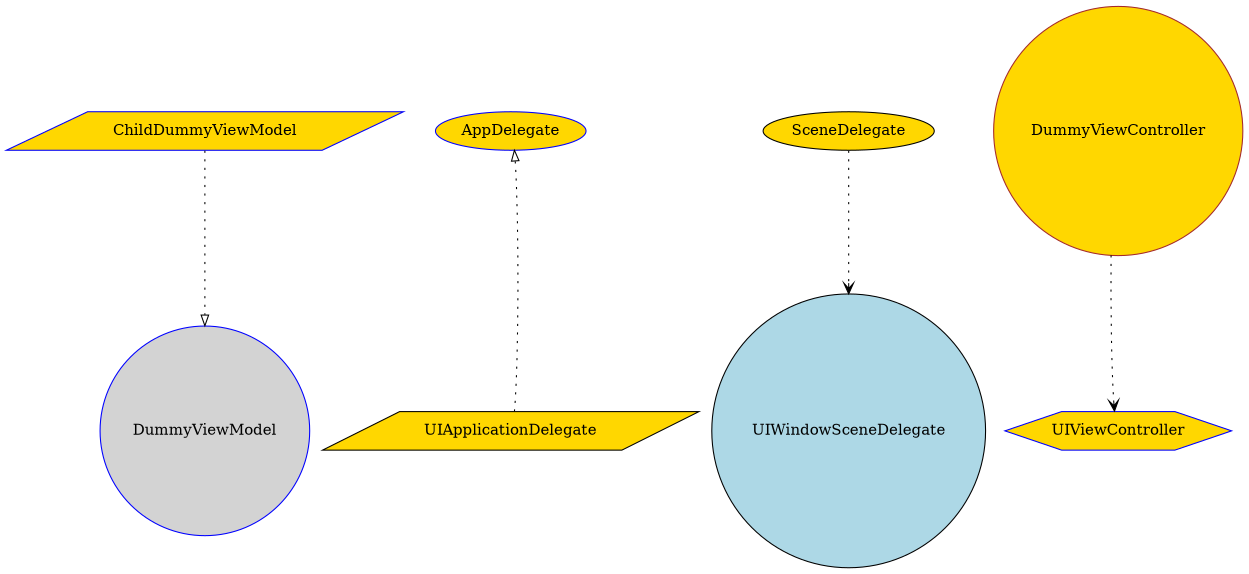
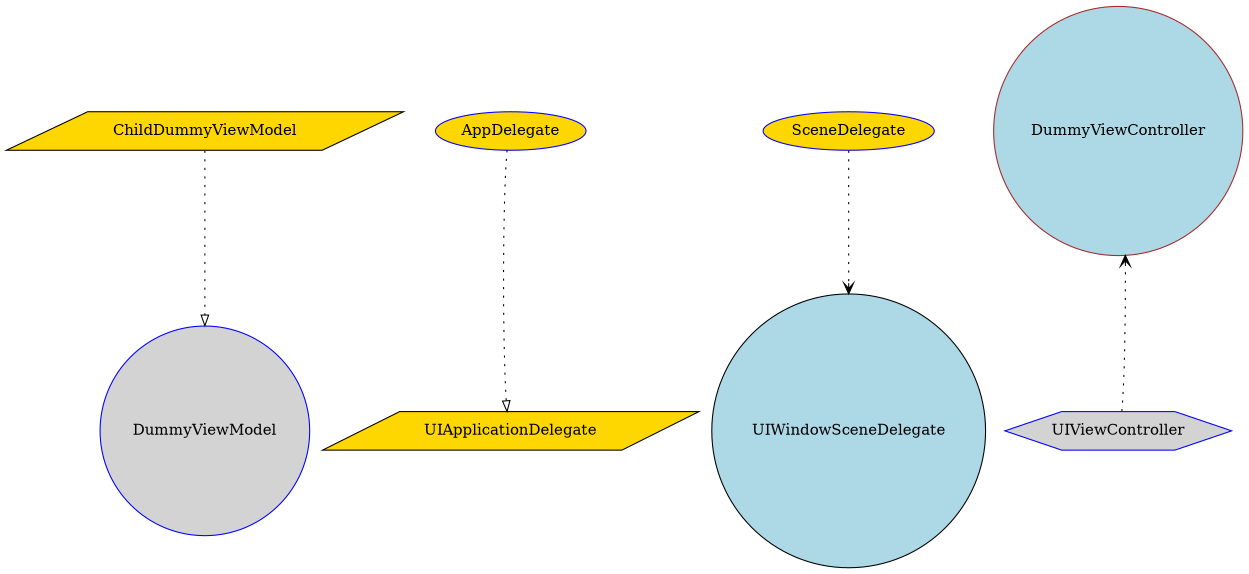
  digraph {
    node [color=blue fillcolor=gold shape=circle style=filled]
    edge [arrowhead=onormal style=dotted]
-   ChildDummyViewModel [shape=parallelogram]
+   ChildDummyViewModel [color=black shape=parallelogram]
    DummyViewModel [fillcolor=lightgrey]
    AppDelegate [shape=ellipse]
    UIApplicationDelegate [color=black shape=parallelogram]
-   SceneDelegate [color=black shape=ellipse]
+   SceneDelegate [shape=ellipse]
    UIWindowSceneDelegate [color=black fillcolor=lightblue]
-   DummyViewController [color=brown]
-   UIViewController [shape=hexagon]
+   DummyViewController [color=brown fillcolor=lightblue]
+   UIViewController [fillcolor=lightgrey shape=hexagon]
    ChildDummyViewModel -> DummyViewModel
-   UIApplicationDelegate -> AppDelegate
+   AppDelegate -> UIApplicationDelegate
    SceneDelegate -> UIWindowSceneDelegate [arrowhead=vee]
-   DummyViewController -> UIViewController [arrowhead=vee]
+   UIViewController -> DummyViewController [arrowhead=vee]
  }
